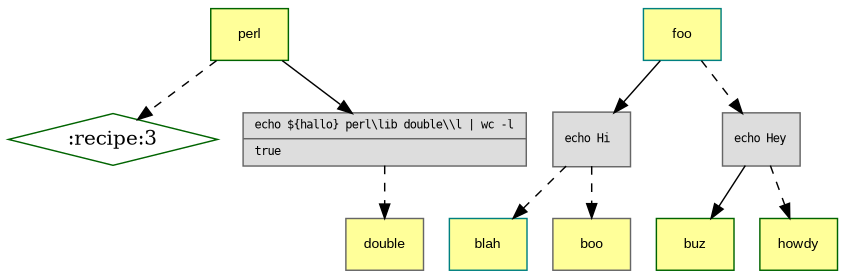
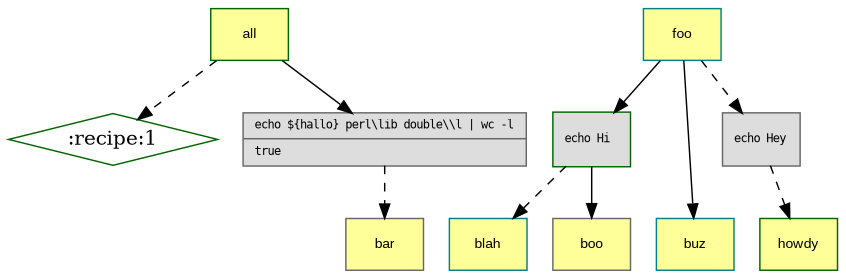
  digraph {
    node [color=gray40 shape=box fillcolor="#ffff99" fontname=Arial fontsize=10 style=filled]
    edge [style=dashed]
-   ":recipe:1" [color=darkgreen shape=diamond label=":recipe:3" fillcolor="" fontname="" fontsize="" style=""]
+   ":recipe:1" [color=darkgreen shape=diamond fillcolor="" fontname="" fontsize="" style=""]
    n2 [color=teal label=foo]
-   n3 [fillcolor="#dddddd" fontname=Monospace fontsize=8 label="{<port1> echo\ Hi\l}" shape=record]
+   n3 [color=darkgreen fillcolor="#dddddd" fontname=Monospace fontsize=8 label="{<port1> echo\ Hi\l}" shape=record]
    n4 [fillcolor="#dddddd" fontname=Monospace fontsize=8 label="{<port1> echo\ Hey\l}" shape=record]
    n5 [fillcolor="#dddddd" fontname=Monospace fontsize=8 label="{<port1> echo\ $\{hallo\}\ perl\\lib\ double\\\\l \| wc -l\l|true\l}" shape=record]
-   n6 [label=double]
+   n6 [label=bar]
    n7 [color=teal label=blah]
    n8 [label=boo]
-   n9 [color=darkgreen label=buz]
+   n9 [color=teal label=buz]
    n10 [color=darkgreen label=howdy]
-   n11 [color=darkgreen label=perl]
+   n11 [color=darkgreen label=all]
    n2 -> n3 [style=solid]
    n2 -> n4
    n3 -> n7
-   n3 -> n8
-   n4 -> n9 [style=solid]
+   n3 -> n8 [style=solid]
+   n2 -> n9 [style=solid]
    n4 -> n10
    n5 -> n6
    n11 -> ":recipe:1"
    n11 -> n5 [style=solid]
  }
